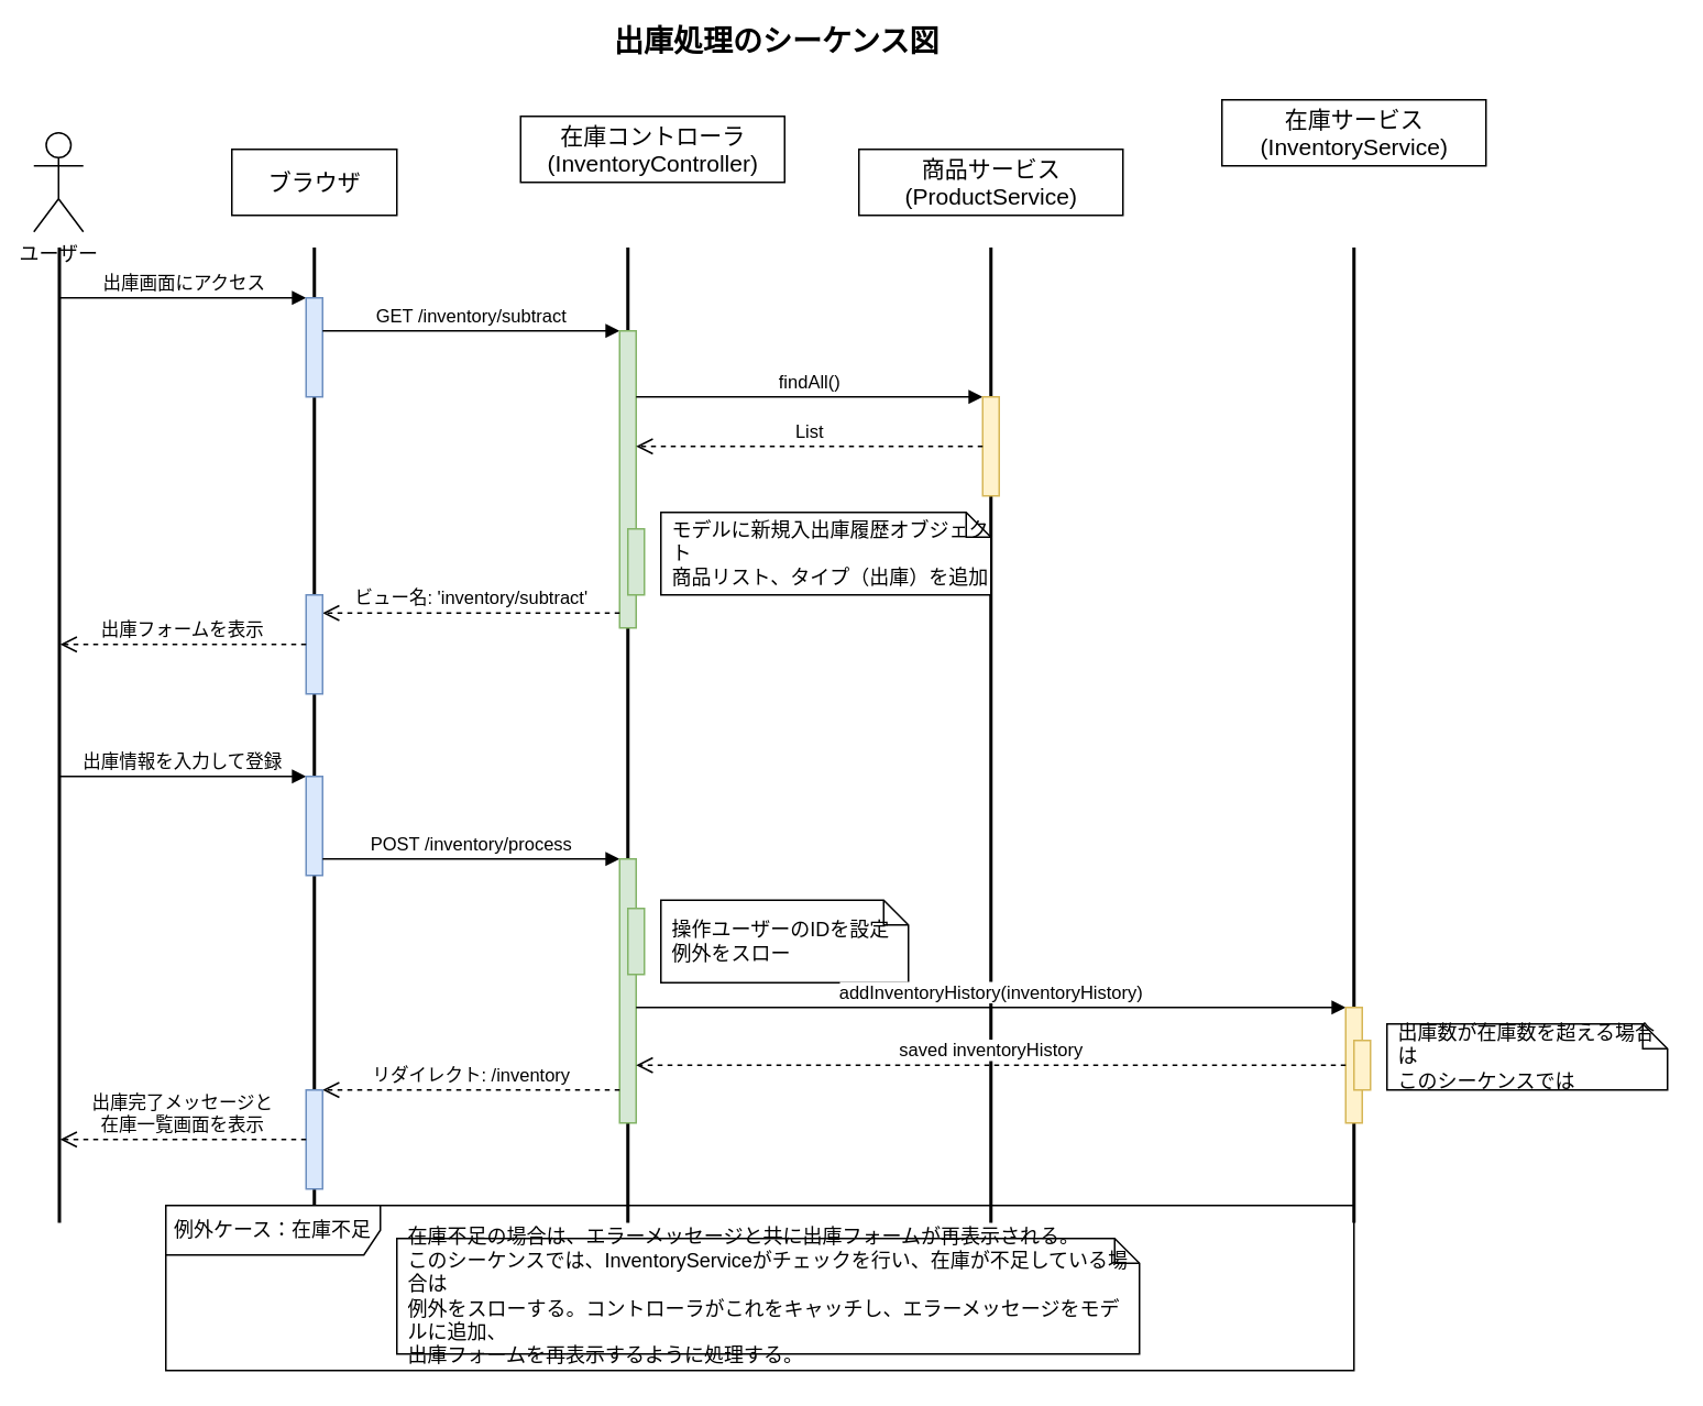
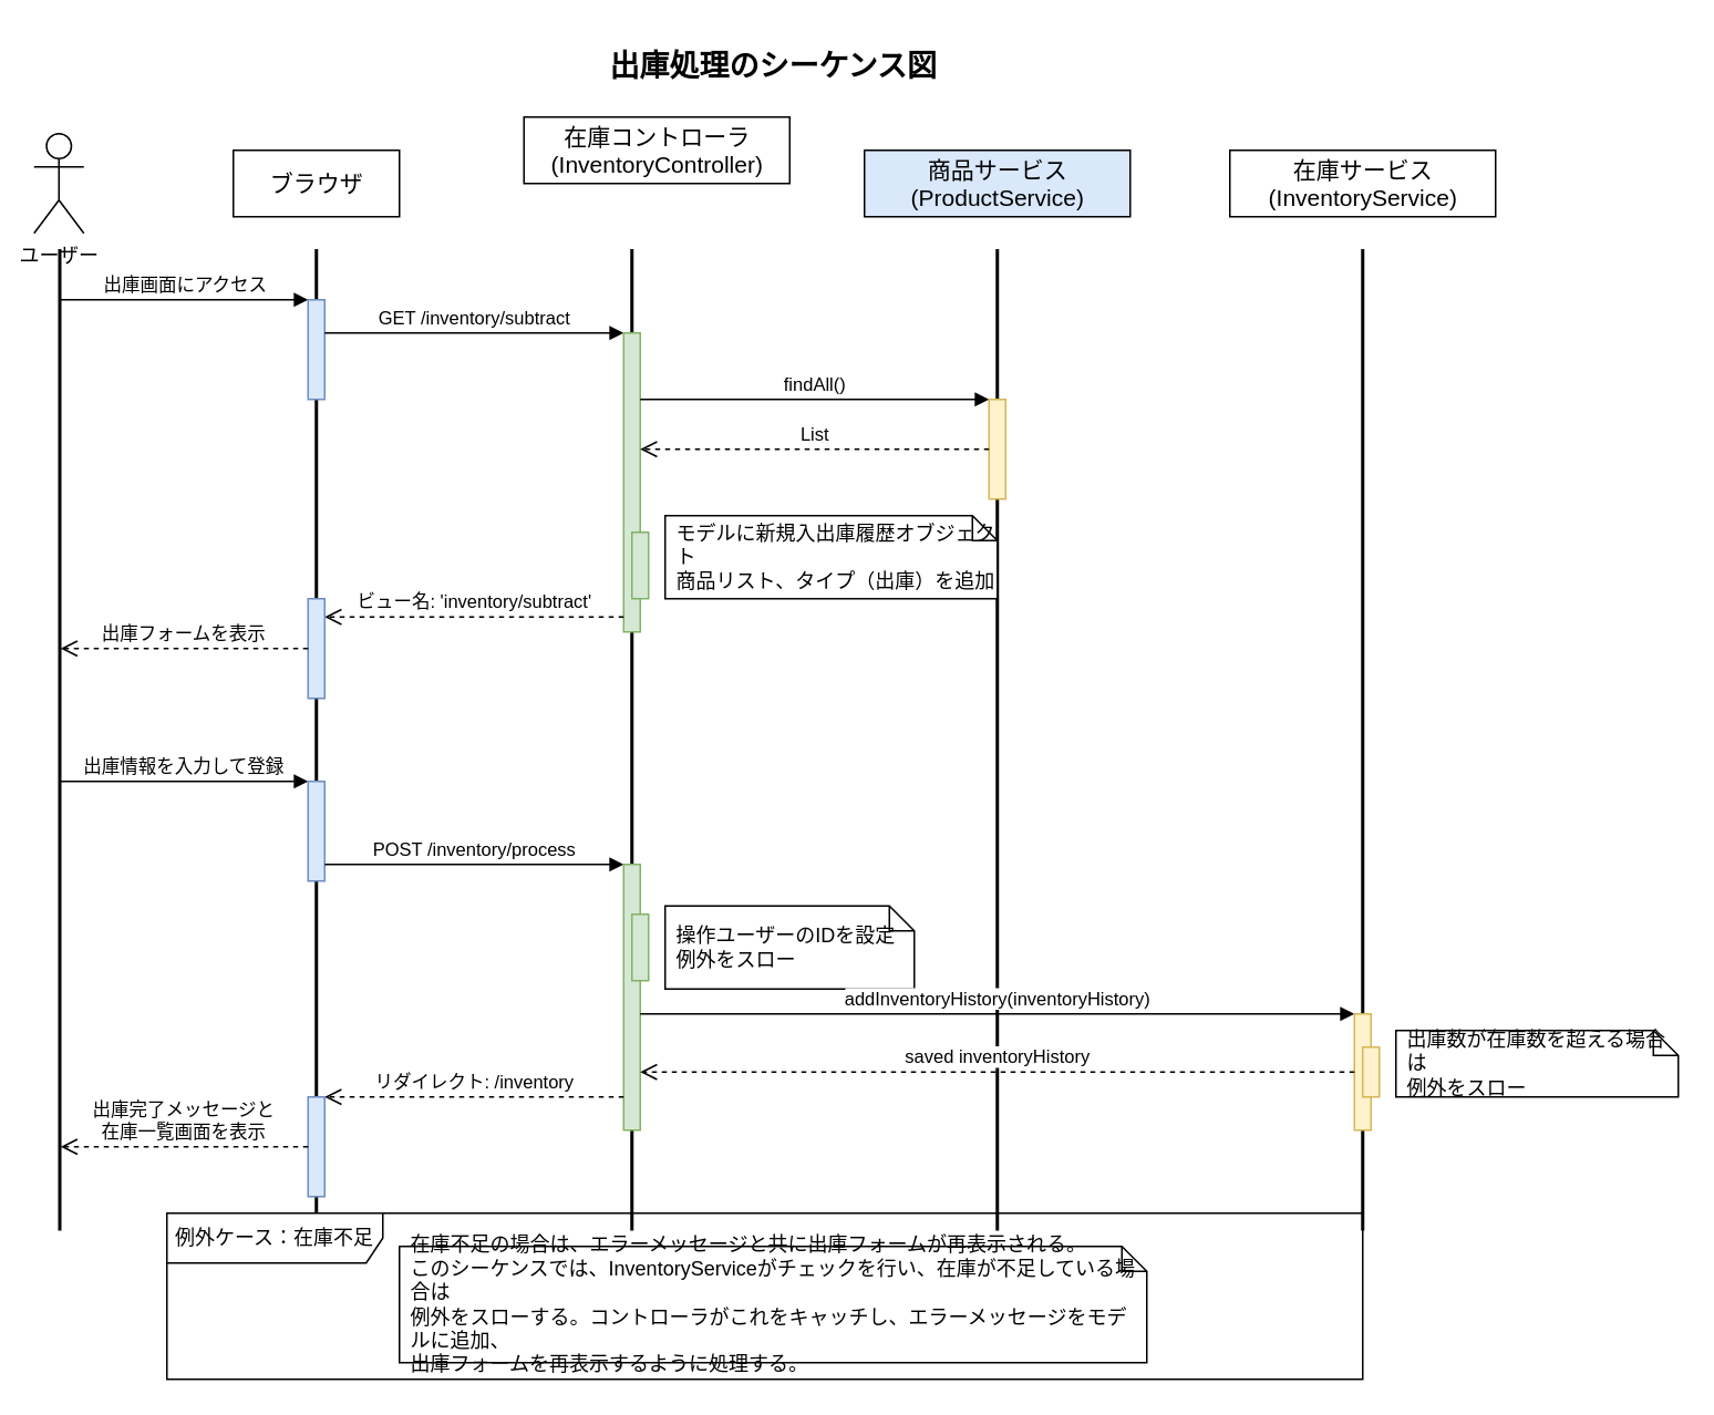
  <mxCell id="0" />
  <mxCell id="1" parent="0" />
- <mxCell id="2" value="出庫処理のシーケンス図" style="text;html=1;align=center;verticalAlign=middle;resizable=0;points=[];autosize=1;strokeColor=none;fillColor=none;fontSize=18;fontStyle=1" vertex="1" parent="1"><mxGeometry x="355" y="5" width="230" height="40" as="geometry" /></mxCell>
+ <mxCell id="2" value="出庫処理のシーケンス図" style="text;html=1;align=center;verticalAlign=middle;resizable=0;points=[];autosize=1;strokeColor=none;fillColor=none;fontSize=18;fontStyle=1" vertex="1" parent="1"><mxGeometry x="350" y="20" width="230" height="40" as="geometry" /></mxCell>
  <mxCell id="3" value="ユーザー" style="shape=umlActor;verticalLabelPosition=bottom;verticalAlign=top;html=1;" vertex="1" parent="1"><mxGeometry x="20" y="80" width="30" height="60" as="geometry" /></mxCell>
  <mxCell id="4" value="ブラウザ" style="html=1;fontSize=14;" vertex="1" parent="1"><mxGeometry x="140" y="90" width="100" height="40" as="geometry" /></mxCell>
  <mxCell id="5" value="在庫コントローラ&#10;(InventoryController)" style="html=1;fontSize=14;" vertex="1" parent="1"><mxGeometry x="315" y="70" width="160" height="40" as="geometry" /></mxCell>
- <mxCell id="6" value="商品サービス&#10;(ProductService)" style="html=1;fontSize=14;" vertex="1" parent="1"><mxGeometry x="520" y="90" width="160" height="40" as="geometry" /></mxCell>
- <mxCell id="7" value="在庫サービス&#10;(InventoryService)" style="html=1;fontSize=14;" vertex="1" parent="1"><mxGeometry x="740" y="60" width="160" height="40" as="geometry" /></mxCell>
+ <mxCell id="6" value="商品サービス&#10;(ProductService)" style="html=1;fontSize=14;fillColor=#dae8fc;" vertex="1" parent="1"><mxGeometry x="520" y="90" width="160" height="40" as="geometry" /></mxCell>
+ <mxCell id="7" value="在庫サービス&#10;(InventoryService)" style="html=1;fontSize=14;" vertex="1" parent="1"><mxGeometry x="740" y="90" width="160" height="40" as="geometry" /></mxCell>
  <mxCell id="8" value="" style="html=1;points=[];perimeter=orthogonalPerimeter;" vertex="1" parent="1"><mxGeometry x="35" y="150" width="1" height="590" as="geometry" /></mxCell>
  <mxCell id="9" value="" style="html=1;points=[];perimeter=orthogonalPerimeter;" vertex="1" parent="1"><mxGeometry x="189.5" y="150" width="1" height="590" as="geometry" /></mxCell>
  <mxCell id="10" value="" style="html=1;points=[];perimeter=orthogonalPerimeter;" vertex="1" parent="1"><mxGeometry x="379.5" y="150" width="1" height="590" as="geometry" /></mxCell>
  <mxCell id="11" value="" style="html=1;points=[];perimeter=orthogonalPerimeter;" vertex="1" parent="1"><mxGeometry x="599.5" y="150" width="1" height="590" as="geometry" /></mxCell>
  <mxCell id="12" value="" style="html=1;points=[];perimeter=orthogonalPerimeter;" vertex="1" parent="1"><mxGeometry x="819.5" y="150" width="1" height="590" as="geometry" /></mxCell>
  <mxCell id="13" value="出庫画面にアクセス" style="html=1;verticalAlign=bottom;endArrow=block;entryX=0;entryY=0;" edge="1" parent="1" source="8" target="14"><mxGeometry relative="1" as="geometry"><mxPoint x="100" y="180" as="sourcePoint" /></mxGeometry></mxCell>
  <mxCell id="14" value="" style="html=1;points=[];perimeter=orthogonalPerimeter;fillColor=#dae8fc;strokeColor=#6c8ebf;" vertex="1" parent="1"><mxGeometry x="185" y="180" width="10" height="60" as="geometry" /></mxCell>
  <mxCell id="15" value="GET /inventory/subtract" style="html=1;verticalAlign=bottom;endArrow=block;entryX=0;entryY=0;" edge="1" parent="1" source="14" target="16"><mxGeometry relative="1" as="geometry"><mxPoint x="270" y="200" as="sourcePoint" /></mxGeometry></mxCell>
  <mxCell id="16" value="" style="html=1;points=[];perimeter=orthogonalPerimeter;fillColor=#d5e8d4;strokeColor=#82b366;" vertex="1" parent="1"><mxGeometry x="375" y="200" width="10" height="180" as="geometry" /></mxCell>
  <mxCell id="17" value="findAll()" style="html=1;verticalAlign=bottom;endArrow=block;entryX=0;entryY=0;" edge="1" parent="1" source="16" target="18"><mxGeometry relative="1" as="geometry"><mxPoint x="450" y="240" as="sourcePoint" /></mxGeometry></mxCell>
  <mxCell id="18" value="" style="html=1;points=[];perimeter=orthogonalPerimeter;fillColor=#fff2cc;strokeColor=#d6b656;" vertex="1" parent="1"><mxGeometry x="595" y="240" width="10" height="60" as="geometry" /></mxCell>
  <mxCell id="19" value="List&lt;Product&gt;" style="html=1;verticalAlign=bottom;endArrow=open;dashed=1;endSize=8;" edge="1" parent="1" source="18" target="16"><mxGeometry relative="1" as="geometry"><mxPoint x="450" y="300" as="targetPoint" /></mxGeometry></mxCell>
  <mxCell id="20" value="" style="html=1;points=[];perimeter=orthogonalPerimeter;fillColor=#d5e8d4;strokeColor=#82b366;" vertex="1" parent="1"><mxGeometry x="380" y="320" width="10" height="40" as="geometry" /></mxCell>
  <mxCell id="21" value="モデルに新規入出庫履歴オブジェクト&#10;商品リスト、タイプ（出庫）を追加" style="shape=note;size=15;align=left;spacingLeft=5;html=1;whiteSpace=wrap;" vertex="1" parent="1"><mxGeometry x="400" y="310" width="200" height="50" as="geometry" /></mxCell>
  <mxCell id="22" value="ビュー名: 'inventory/subtract'" style="html=1;verticalAlign=bottom;endArrow=open;dashed=1;endSize=8;exitX=0;exitY=0.95;" edge="1" parent="1" source="16" target="23"><mxGeometry relative="1" as="geometry"><mxPoint x="270" y="371" as="targetPoint" /></mxGeometry></mxCell>
  <mxCell id="23" value="" style="html=1;points=[];perimeter=orthogonalPerimeter;fillColor=#dae8fc;strokeColor=#6c8ebf;" vertex="1" parent="1"><mxGeometry x="185" y="360" width="10" height="60" as="geometry" /></mxCell>
  <mxCell id="24" value="出庫フォームを表示" style="html=1;verticalAlign=bottom;endArrow=open;dashed=1;endSize=8;" edge="1" parent="1" source="23" target="8"><mxGeometry relative="1" as="geometry"><mxPoint x="100" y="420" as="targetPoint" /></mxGeometry></mxCell>
  <mxCell id="25" value="出庫情報を入力して登録" style="html=1;verticalAlign=bottom;endArrow=block;entryX=0;entryY=0;" edge="1" parent="1" target="26"><mxGeometry relative="1" as="geometry"><mxPoint x="35" y="470" as="sourcePoint" /></mxGeometry></mxCell>
  <mxCell id="26" value="" style="html=1;points=[];perimeter=orthogonalPerimeter;fillColor=#dae8fc;strokeColor=#6c8ebf;" vertex="1" parent="1"><mxGeometry x="185" y="470" width="10" height="60" as="geometry" /></mxCell>
  <mxCell id="27" value="POST /inventory/process" style="html=1;verticalAlign=bottom;endArrow=block;entryX=0;entryY=0;" edge="1" parent="1" source="26" target="28"><mxGeometry relative="1" as="geometry"><mxPoint x="270" y="530" as="sourcePoint" /></mxGeometry></mxCell>
  <mxCell id="28" value="" style="html=1;points=[];perimeter=orthogonalPerimeter;fillColor=#d5e8d4;strokeColor=#82b366;" vertex="1" parent="1"><mxGeometry x="375" y="520" width="10" height="160" as="geometry" /></mxCell>
  <mxCell id="29" value="" style="html=1;points=[];perimeter=orthogonalPerimeter;fillColor=#d5e8d4;strokeColor=#82b366;" vertex="1" parent="1"><mxGeometry x="380" y="550" width="10" height="40" as="geometry" /></mxCell>
  <mxCell id="30" value="操作ユーザーのIDを設定&#10;例外をスロー" style="shape=note;size=15;align=left;spacingLeft=5;html=1;whiteSpace=wrap;" vertex="1" parent="1"><mxGeometry x="400" y="545" width="150" height="50" as="geometry" /></mxCell>
  <mxCell id="31" value="addInventoryHistory(inventoryHistory)" style="html=1;verticalAlign=bottom;endArrow=block;entryX=0;entryY=0;" edge="1" parent="1" source="28" target="32"><mxGeometry relative="1" as="geometry"><mxPoint x="520" y="610" as="sourcePoint" /></mxGeometry></mxCell>
  <mxCell id="32" value="" style="html=1;points=[];perimeter=orthogonalPerimeter;fillColor=#fff2cc;strokeColor=#d6b656;" vertex="1" parent="1"><mxGeometry x="815" y="610" width="10" height="70" as="geometry" /></mxCell>
  <mxCell id="33" value="" style="html=1;points=[];perimeter=orthogonalPerimeter;fillColor=#fff2cc;strokeColor=#d6b656;" vertex="1" parent="1"><mxGeometry x="820" y="630" width="10" height="30" as="geometry" /></mxCell>
- <mxCell id="34" value="出庫数が在庫数を超える場合は&#10;このシーケンスでは" style="shape=note;size=15;align=left;spacingLeft=5;html=1;whiteSpace=wrap;" vertex="1" parent="1"><mxGeometry x="840" y="620" width="170" height="40" as="geometry" /></mxCell>
+ <mxCell id="34" value="出庫数が在庫数を超える場合は&#10;例外をスロー" style="shape=note;size=15;align=left;spacingLeft=5;html=1;whiteSpace=wrap;" vertex="1" parent="1"><mxGeometry x="840" y="620" width="170" height="40" as="geometry" /></mxCell>
  <mxCell id="35" value="saved inventoryHistory" style="html=1;verticalAlign=bottom;endArrow=open;dashed=1;endSize=8;" edge="1" parent="1" source="32" target="28"><mxGeometry relative="1" as="geometry"><mxPoint x="520" y="680" as="targetPoint" /></mxGeometry></mxCell>
  <mxCell id="36" value="リダイレクト: /inventory" style="html=1;verticalAlign=bottom;endArrow=open;dashed=1;endSize=8;" edge="1" parent="1" source="28" target="37"><mxGeometry relative="1" as="geometry"><mxPoint x="270" y="680" as="targetPoint" /></mxGeometry></mxCell>
  <mxCell id="37" value="" style="html=1;points=[];perimeter=orthogonalPerimeter;fillColor=#dae8fc;strokeColor=#6c8ebf;" vertex="1" parent="1"><mxGeometry x="185" y="660" width="10" height="60" as="geometry" /></mxCell>
  <mxCell id="38" value="出庫完了メッセージと&#10;在庫一覧画面を表示" style="html=1;verticalAlign=bottom;endArrow=open;dashed=1;endSize=8;" edge="1" parent="1" source="37" target="8"><mxGeometry relative="1" as="geometry"><mxPoint x="100" y="720" as="targetPoint" /></mxGeometry></mxCell>
  <mxCell id="39" value="例外ケース：在庫不足" style="shape=umlFrame;whiteSpace=wrap;html=1;width=130;height=30;" vertex="1" parent="1"><mxGeometry x="100" y="730" width="720" height="100" as="geometry" /></mxCell>
  <mxCell id="40" value="在庫不足の場合は、エラーメッセージと共に出庫フォームが再表示される。&#10;このシーケンスでは、InventoryServiceがチェックを行い、在庫が不足している場合は&#10;例外をスローする。コントローラがこれをキャッチし、エラーメッセージをモデルに追加、&#10;出庫フォームを再表示するように処理する。" style="shape=note;size=15;align=left;spacingLeft=5;html=1;whiteSpace=wrap;" vertex="1" parent="1"><mxGeometry x="240" y="750" width="450" height="70" as="geometry" /></mxCell>
